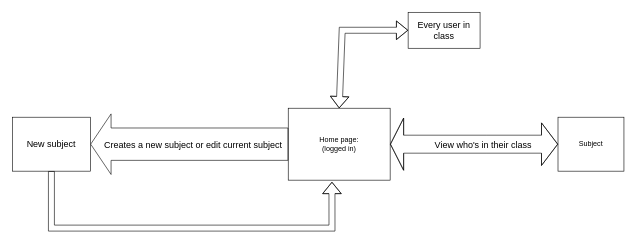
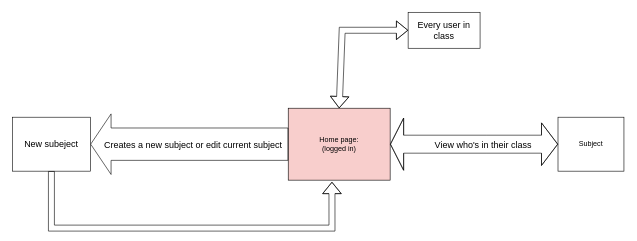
  <mxCell id="0" />
  <mxCell id="1" parent="0" />
- <mxCell id="2" value="Home page:&lt;br&gt;(logged in)" style="rounded=0;whiteSpace=wrap;html=1;" vertex="1" parent="1"><mxGeometry x="480" y="180" width="170" height="120" as="geometry" /></mxCell>
+ <mxCell id="2" value="Home page:&lt;br&gt;(logged in)" style="rounded=0;whiteSpace=wrap;html=1;fillColor=#f8cecc;" vertex="1" parent="1"><mxGeometry x="480" y="180" width="170" height="120" as="geometry" /></mxCell>
  <mxCell id="3" value="Subject" style="rounded=0;whiteSpace=wrap;html=1;" vertex="1" parent="1"><mxGeometry x="930" y="195" width="110" height="90" as="geometry" /></mxCell>
  <mxCell id="4" value="" style="shape=flexArrow;endArrow=classic;startArrow=classic;html=1;rounded=0;fontSize=15;exitX=1;exitY=0.5;exitDx=0;exitDy=0;entryX=0;entryY=0.5;entryDx=0;entryDy=0;startWidth=56;startSize=7;endWidth=40;endSize=8.67;width=30;" edge="1" parent="1" source="2" target="3"><mxGeometry width="100" height="100" relative="1" as="geometry"><mxPoint x="740" y="260" as="sourcePoint" /><mxPoint x="840" y="160" as="targetPoint" /><Array as="points"><mxPoint x="810" y="240" /></Array></mxGeometry></mxCell>
  <mxCell id="5" value="View who's in their class" style="edgeLabel;html=1;align=center;verticalAlign=middle;resizable=0;points=[];fontSize=15;" vertex="1" connectable="0" parent="4"><mxGeometry x="0.377" y="-1" relative="1" as="geometry"><mxPoint x="-39" y="-1" as="offset" /></mxGeometry></mxCell>
  <mxCell id="6" value="" style="shape=flexArrow;endArrow=classic;startArrow=classic;html=1;rounded=0;fontSize=15;exitX=0.5;exitY=0;exitDx=0;exitDy=0;entryX=0;entryY=0.5;entryDx=0;entryDy=0;" edge="1" parent="1" source="2" target="7"><mxGeometry width="100" height="100" relative="1" as="geometry"><mxPoint x="600" y="200" as="sourcePoint" /><mxPoint x="740" y="50" as="targetPoint" /><Array as="points"><mxPoint x="570" y="50" /></Array></mxGeometry></mxCell>
  <mxCell id="7" value="Every user in class" style="rounded=0;whiteSpace=wrap;html=1;fontSize=15;" vertex="1" parent="1"><mxGeometry x="680" y="20" width="120" height="60" as="geometry" /></mxCell>
  <mxCell id="8" value="" style="shape=flexArrow;endArrow=classic;html=1;rounded=0;fontSize=15;exitX=0;exitY=0.5;exitDx=0;exitDy=0;endWidth=46;endSize=11;width=54;entryX=1;entryY=0.5;entryDx=0;entryDy=0;" edge="1" parent="1" source="2" target="10"><mxGeometry width="50" height="50" relative="1" as="geometry"><mxPoint x="620" y="170" as="sourcePoint" /><mxPoint x="270" y="240" as="targetPoint" /></mxGeometry></mxCell>
  <mxCell id="9" value="Creates a new subject or edit current subject" style="edgeLabel;html=1;align=center;verticalAlign=middle;resizable=0;points=[];fontSize=15;" vertex="1" connectable="0" parent="8"><mxGeometry x="0.343" y="4" relative="1" as="geometry"><mxPoint x="62" y="-4" as="offset" /></mxGeometry></mxCell>
- <mxCell id="10" value="New subject" style="rounded=0;whiteSpace=wrap;html=1;fontSize=15;" vertex="1" parent="1"><mxGeometry x="20" y="195" width="130" height="90" as="geometry" /></mxCell>
+ <mxCell id="10" value="New subeject" style="rounded=0;whiteSpace=wrap;html=1;fontSize=15;" vertex="1" parent="1"><mxGeometry x="20" y="195" width="130" height="90" as="geometry" /></mxCell>
  <mxCell id="11" value="" style="shape=flexArrow;endArrow=classic;html=1;rounded=0;fontSize=15;exitX=0.5;exitY=1;exitDx=0;exitDy=0;entryX=0.429;entryY=1.025;entryDx=0;entryDy=0;entryPerimeter=0;" edge="1" parent="1" source="10" target="2"><mxGeometry width="50" height="50" relative="1" as="geometry"><mxPoint x="410" y="480" as="sourcePoint" /><mxPoint x="460" y="430" as="targetPoint" /><Array as="points"><mxPoint x="85" y="380" /><mxPoint x="553" y="380" /></Array></mxGeometry></mxCell>
